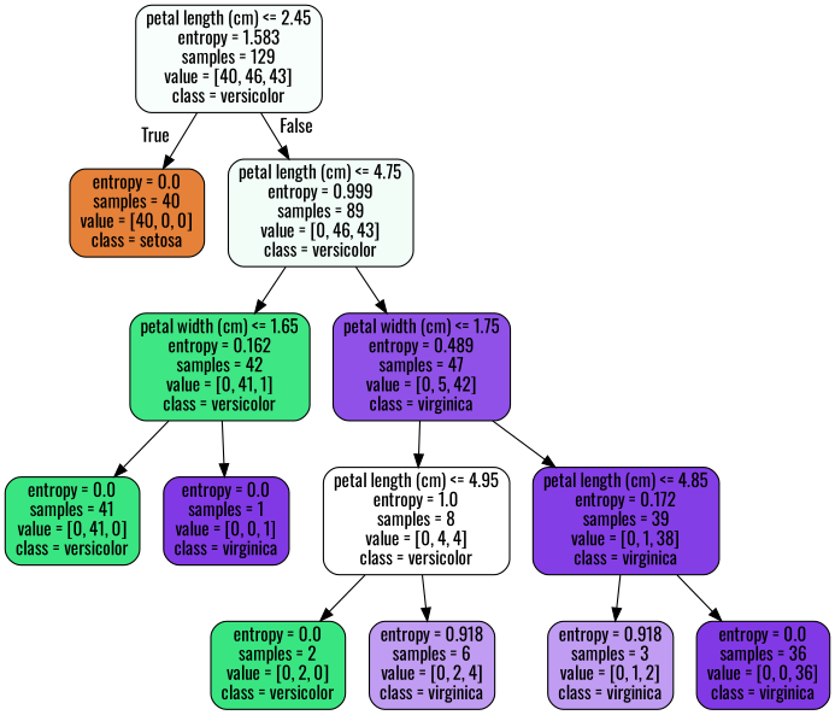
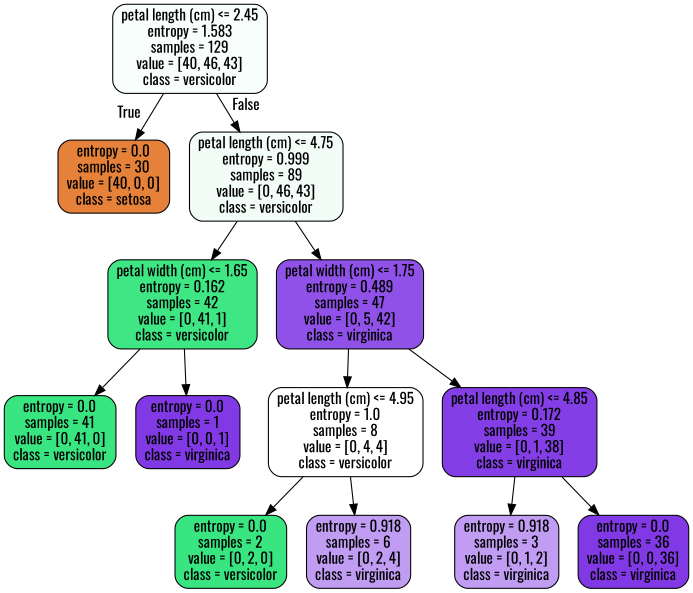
  digraph {
    fontname=Oswald
    node [color=black fillcolor="#39e581" fontname=Oswald shape=box style="filled, rounded"]
    edge [fontname=Oswald]
    n1 [fillcolor="#f8fefb" label="petal length (cm) <= 2.45\nentropy = 1.583\nsamples = 129\nvalue = [40, 46, 43]\nclass = versicolor"]
-   n2 [fillcolor="#e58139" label="entropy = 0.0\nsamples = 40\nvalue = [40, 0, 0]\nclass = setosa"]
+   n2 [fillcolor="#e58139" label="entropy = 0.0\nsamples = 30\nvalue = [40, 0, 0]\nclass = setosa"]
    n3 [fillcolor="#f2fdf7" label="petal length (cm) <= 4.75\nentropy = 0.999\nsamples = 89\nvalue = [0, 46, 43]\nclass = versicolor"]
    n4 [fillcolor="#3ee684" label="petal width (cm) <= 1.65\nentropy = 0.162\nsamples = 42\nvalue = [0, 41, 1]\nclass = versicolor"]
    n5 [fillcolor="#9051e8" label="petal width (cm) <= 1.75\nentropy = 0.489\nsamples = 47\nvalue = [0, 5, 42]\nclass = virginica"]
    n6 [label="entropy = 0.0\nsamples = 41\nvalue = [0, 41, 0]\nclass = versicolor"]
    n7 [fillcolor="#8139e5" label="entropy = 0.0\nsamples = 1\nvalue = [0, 0, 1]\nclass = virginica"]
    n8 [fillcolor="#ffffff" label="petal length (cm) <= 4.95\nentropy = 1.0\nsamples = 8\nvalue = [0, 4, 4]\nclass = versicolor"]
    n9 [fillcolor="#843ee6" label="petal length (cm) <= 4.85\nentropy = 0.172\nsamples = 39\nvalue = [0, 1, 38]\nclass = virginica"]
    n10 [label="entropy = 0.0\nsamples = 2\nvalue = [0, 2, 0]\nclass = versicolor"]
    n11 [fillcolor="#c09cf2" label="entropy = 0.918\nsamples = 6\nvalue = [0, 2, 4]\nclass = virginica"]
    n12 [fillcolor="#c09cf2" label="entropy = 0.918\nsamples = 3\nvalue = [0, 1, 2]\nclass = virginica"]
    n13 [fillcolor="#8139e5" label="entropy = 0.0\nsamples = 36\nvalue = [0, 0, 36]\nclass = virginica"]
    n1 -> n2 [headlabel=True labelangle=45 labeldistance=2.5]
    n1 -> n3 [headlabel=False labelangle=-45 labeldistance=2.5]
    n3 -> n4
    n3 -> n5
    n4 -> n6
    n4 -> n7
    n5 -> n8
    n5 -> n9
    n8 -> n10
    n8 -> n11
    n9 -> n12
    n9 -> n13
  }
